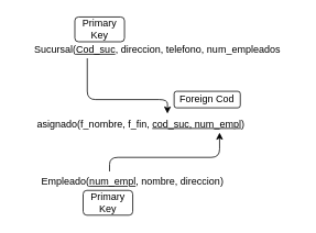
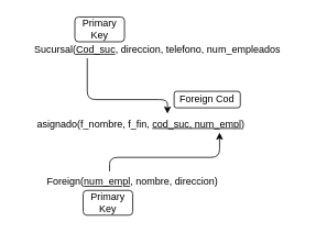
  <mxCell id="0" />
  <mxCell id="1" parent="0" />
  <mxCell id="2" value="Sucursal(&lt;u&gt;Cod_suc&lt;/u&gt;, direccion, telefono, num_empleados" style="text;html=1;strokeColor=none;fillColor=none;align=center;verticalAlign=middle;whiteSpace=wrap;rounded=0;" vertex="1" parent="1"><mxGeometry x="20" y="50" width="340" height="20" as="geometry" /></mxCell>
- <mxCell id="3" value="Empleado(&lt;u&gt;num_empl&lt;/u&gt;, nombre, direccion)" style="text;html=1;strokeColor=none;fillColor=none;align=center;verticalAlign=middle;whiteSpace=wrap;rounded=0;" vertex="1" parent="1"><mxGeometry x="30" y="210" width="260" height="20" as="geometry" /></mxCell>
+ <mxCell id="3" value="Foreign(&lt;u&gt;num_empl&lt;/u&gt;, nombre, direccion)" style="text;html=1;strokeColor=none;fillColor=none;align=center;verticalAlign=middle;whiteSpace=wrap;rounded=0;" vertex="1" parent="1"><mxGeometry x="30" y="210" width="260" height="20" as="geometry" /></mxCell>
  <mxCell id="4" value="asignado(f_nombre, f_fin, &lt;u&gt;cod_suc, num_empl&lt;/u&gt;)" style="text;html=1;strokeColor=none;fillColor=none;align=center;verticalAlign=middle;whiteSpace=wrap;rounded=0;" vertex="1" parent="1"><mxGeometry x="30" y="140" width="280" height="20" as="geometry" /></mxCell>
  <mxCell id="5" value="" style="endArrow=classic;html=1;exitX=0.25;exitY=1;exitDx=0;exitDy=0;entryX=0.614;entryY=-0.15;entryDx=0;entryDy=0;entryPerimeter=0;" edge="1" parent="1" source="2" target="4"><mxGeometry width="50" height="50" relative="1" as="geometry"><mxPoint x="100" y="120" as="sourcePoint" /><mxPoint x="150" y="70" as="targetPoint" /><Array as="points"><mxPoint x="105" y="120" /><mxPoint x="202" y="120" /></Array></mxGeometry></mxCell>
  <mxCell id="6" value="" style="endArrow=classic;html=1;exitX=0.392;exitY=-0.15;exitDx=0;exitDy=0;exitPerimeter=0;entryX=0.839;entryY=1;entryDx=0;entryDy=0;entryPerimeter=0;" edge="1" parent="1" source="3" target="4"><mxGeometry width="50" height="50" relative="1" as="geometry"><mxPoint x="270" y="300" as="sourcePoint" /><mxPoint x="320" y="250" as="targetPoint" /><Array as="points"><mxPoint x="132" y="190" /><mxPoint x="265" y="190" /></Array></mxGeometry></mxCell>
  <mxCell id="7" value="Foreign Cod" style="rounded=1;whiteSpace=wrap;html=1;" vertex="1" parent="1"><mxGeometry x="210" y="110" width="80" height="20" as="geometry" /></mxCell>
  <mxCell id="8" value="Primary Key" style="rounded=1;whiteSpace=wrap;html=1;" vertex="1" parent="1"><mxGeometry x="90" y="20" width="60" height="30" as="geometry" /></mxCell>
  <mxCell id="9" value="Primary Key" style="rounded=1;whiteSpace=wrap;html=1;" vertex="1" parent="1"><mxGeometry x="100" y="230" width="60" height="30" as="geometry" /></mxCell>
